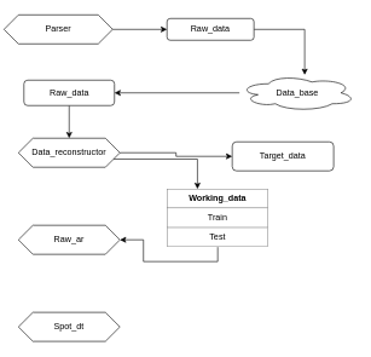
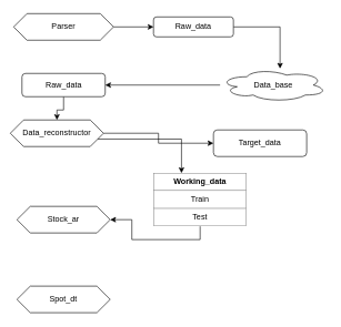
  <mxCell id="0" />
  <mxCell id="1" parent="0" />
  <mxCell id="2" value="" style="edgeStyle=orthogonalEdgeStyle;rounded=0;orthogonalLoop=1;jettySize=auto;html=1;" edge="1" parent="1" source="3" target="5"><mxGeometry relative="1" as="geometry" /></mxCell>
- <mxCell id="3" value="Parser" style="shape=hexagon;perimeter=hexagonPerimeter2;whiteSpace=wrap;html=1;fixedSize=1;" vertex="1" parent="1"><mxGeometry x="5" y="20" width="150" height="40" as="geometry" /></mxCell>
+ <mxCell id="3" value="Parser" style="shape=hexagon;perimeter=hexagonPerimeter2;whiteSpace=wrap;html=1;fixedSize=1;" vertex="1" parent="1"><mxGeometry x="20" y="20" width="150" height="40" as="geometry" /></mxCell>
  <mxCell id="4" value="" style="edgeStyle=orthogonalEdgeStyle;rounded=0;orthogonalLoop=1;jettySize=auto;html=1;" edge="1" parent="1" source="5" target="7"><mxGeometry relative="1" as="geometry"><Array as="points"><mxPoint x="420" y="40" /></Array></mxGeometry></mxCell>
  <mxCell id="5" value="Raw_data" style="rounded=1;whiteSpace=wrap;html=1;" vertex="1" parent="1"><mxGeometry x="230" y="25" width="120" height="30" as="geometry" /></mxCell>
  <mxCell id="6" value="" style="edgeStyle=orthogonalEdgeStyle;rounded=0;orthogonalLoop=1;jettySize=auto;html=1;" edge="1" parent="1" source="7" target="9"><mxGeometry relative="1" as="geometry" /></mxCell>
  <mxCell id="7" value="Data_base" style="ellipse;shape=cloud;whiteSpace=wrap;html=1;rounded=1;" vertex="1" parent="1"><mxGeometry x="330" y="102.5" width="160" height="50" as="geometry" /></mxCell>
  <mxCell id="8" value="" style="edgeStyle=orthogonalEdgeStyle;rounded=0;orthogonalLoop=1;jettySize=auto;html=1;" edge="1" parent="1" source="9" target="12"><mxGeometry relative="1" as="geometry" /></mxCell>
  <mxCell id="9" value="Raw_data" style="whiteSpace=wrap;html=1;rounded=1;" vertex="1" parent="1"><mxGeometry x="32.5" y="110" width="125" height="35" as="geometry" /></mxCell>
  <mxCell id="10" style="edgeStyle=orthogonalEdgeStyle;rounded=0;orthogonalLoop=1;jettySize=auto;html=1;exitX=1;exitY=0.5;exitDx=0;exitDy=0;entryX=0;entryY=0.5;entryDx=0;entryDy=0;" edge="1" parent="1" source="12" target="13"><mxGeometry relative="1" as="geometry" /></mxCell>
  <mxCell id="11" style="edgeStyle=orthogonalEdgeStyle;rounded=0;orthogonalLoop=1;jettySize=auto;html=1;exitX=1;exitY=0.75;exitDx=0;exitDy=0;entryX=0.3;entryY=0;entryDx=0;entryDy=0;entryPerimeter=0;" edge="1" parent="1" source="12" target="15"><mxGeometry relative="1" as="geometry" /></mxCell>
- <mxCell id="12" value="Data_reconstructor" style="shape=hexagon;perimeter=hexagonPerimeter2;whiteSpace=wrap;html=1;fixedSize=1;" vertex="1" parent="1"><mxGeometry x="25" y="190" width="140" height="40" as="geometry" /></mxCell>
+ <mxCell id="12" value="Data_reconstructor" style="shape=hexagon;perimeter=hexagonPerimeter2;whiteSpace=wrap;html=1;fixedSize=1;" vertex="1" parent="1"><mxGeometry x="15" y="180" width="140" height="40" as="geometry" /></mxCell>
  <mxCell id="13" value="Target_data" style="rounded=1;whiteSpace=wrap;html=1;" vertex="1" parent="1"><mxGeometry x="320" y="195" width="140" height="40" as="geometry" /></mxCell>
  <mxCell id="14" style="edgeStyle=orthogonalEdgeStyle;rounded=0;orthogonalLoop=1;jettySize=auto;html=1;exitX=0.5;exitY=1;exitDx=0;exitDy=0;entryX=1;entryY=0.5;entryDx=0;entryDy=0;" edge="1" parent="1" source="15" target="16"><mxGeometry relative="1" as="geometry" /></mxCell>
  <mxCell id="15" value="&lt;table border=&quot;1&quot; width=&quot;100%&quot; height=&quot;100%&quot; cellpadding=&quot;4&quot; style=&quot;width:100%;height:100%;border-collapse:collapse;&quot;&gt;&lt;tbody&gt;&lt;tr&gt;&lt;th align=&quot;center&quot;&gt;Working_data&lt;/th&gt;&lt;/tr&gt;&lt;tr&gt;&lt;td align=&quot;center&quot;&gt;Train&lt;/td&gt;&lt;/tr&gt;&lt;tr&gt;&lt;td align=&quot;center&quot;&gt;Test&lt;/td&gt;&lt;/tr&gt;&lt;/tbody&gt;&lt;/table&gt;" style="text;html=1;whiteSpace=wrap;strokeColor=none;fillColor=none;overflow=fill;rounded=0;arcSize=14;" vertex="1" parent="1"><mxGeometry x="230" y="260" width="140" height="80" as="geometry" /></mxCell>
- <mxCell id="16" value="Raw_ar" style="shape=hexagon;perimeter=hexagonPerimeter2;whiteSpace=wrap;html=1;fixedSize=1;" vertex="1" parent="1"><mxGeometry x="25" y="310" width="140" height="40" as="geometry" /></mxCell>
+ <mxCell id="16" value="Stock_ar" style="shape=hexagon;perimeter=hexagonPerimeter2;whiteSpace=wrap;html=1;fixedSize=1;" vertex="1" parent="1"><mxGeometry x="25" y="310" width="140" height="40" as="geometry" /></mxCell>
  <mxCell id="17" value="Spot_dt" style="shape=hexagon;perimeter=hexagonPerimeter2;whiteSpace=wrap;html=1;fixedSize=1;" vertex="1" parent="1"><mxGeometry x="25" y="430" width="140" height="40" as="geometry" /></mxCell>
